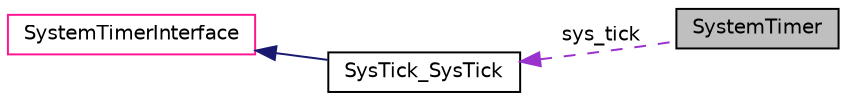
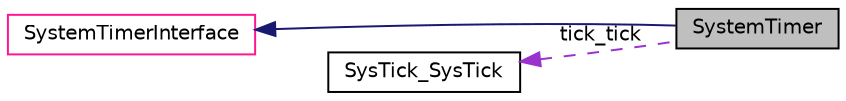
  digraph {
    rankdir=LR
    node [color=black fillcolor=white fontname=Helvetica fontsize=10 shape=record style=filled]
    edge [dir=back fontname=Helvetica fontsize=10 labelfontname=Helvetica labelfontsize=10]
    n1 [fillcolor=grey75 fontcolor=black height=0.2 label=SystemTimer width=0.4]
    n2 [color=deeppink height=0.2 label=SystemTimerInterface width=0.4]
    n3 [height=0.2 label=SysTick_SysTick width=0.4]
-   n2 -> n3 [color=midnightblue style=solid]
-   n3 -> n1 [color=darkorchid3 label=" sys_tick" style=dashed]
+   n2 -> n1 [color=midnightblue style=solid]
+   n3 -> n1 [color=darkorchid3 label=" tick_tick" style=dashed]
  }
